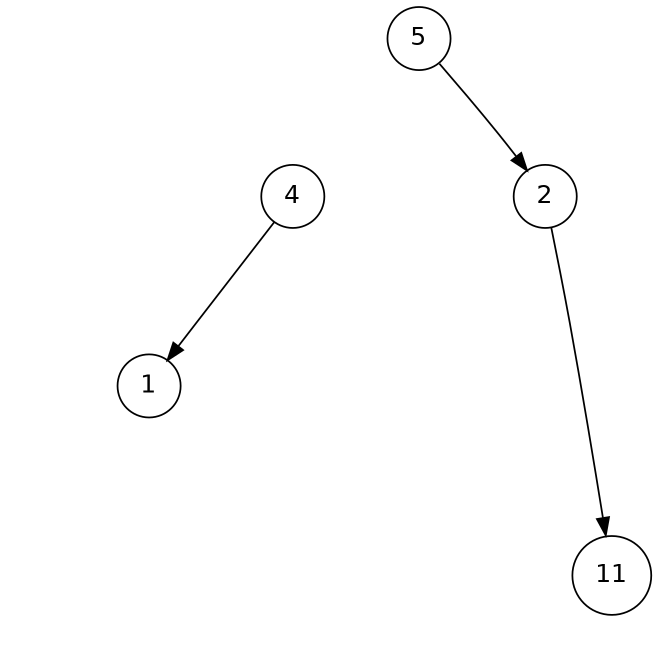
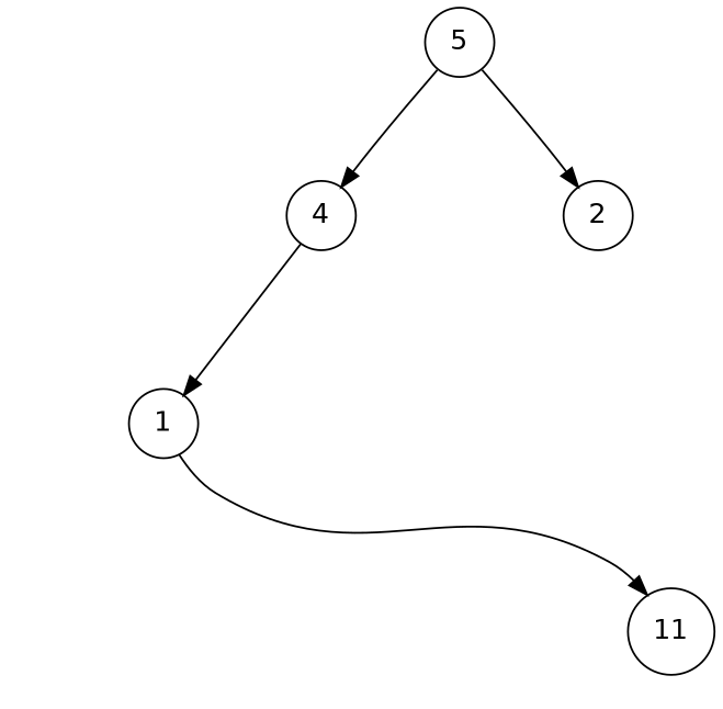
  digraph {
    fontname=Helvetica
    node [fontname=Helvetica shape=circle style=invis]
    edge [fontname=Helvetica style=invis]
    null1 [width=0.1]
    4 [style=""]
    n3 [label=2 style=""]
    null2 [width=0.1]
    1 [style=""]
    null3 [width=0.1]
    null4 [width=0.1]
    null5 [width=0.1]
    null6 [width=0.1]
    11 [style=""]
    5 [style=""]
    subgraph sub_1 {
      rank=same
      null1
      4
      n3
    }
    subgraph sub_2 {
      rank=same
      null2
      1
      null3
    }
    subgraph sub_3 {
      rank=same
      null4
      null5
    }
    subgraph sub_4 {
      rank=same
      null6
      11
    }
    null1 -> n3
    4 -> null1
    4 -> null2
    4 -> 1 [style=""]
    4 -> null3
    n3 -> null6
-   n3 -> 11 [style=""]
+   1 -> 11 [style=""]
    null2 -> null3
    1 -> null2
    1 -> null4
    1 -> null5
    null4 -> null5
    null6 -> 11
    5 -> null1
+   5 -> 4 [style=""]
    5 -> n3 [style=""]
  }
